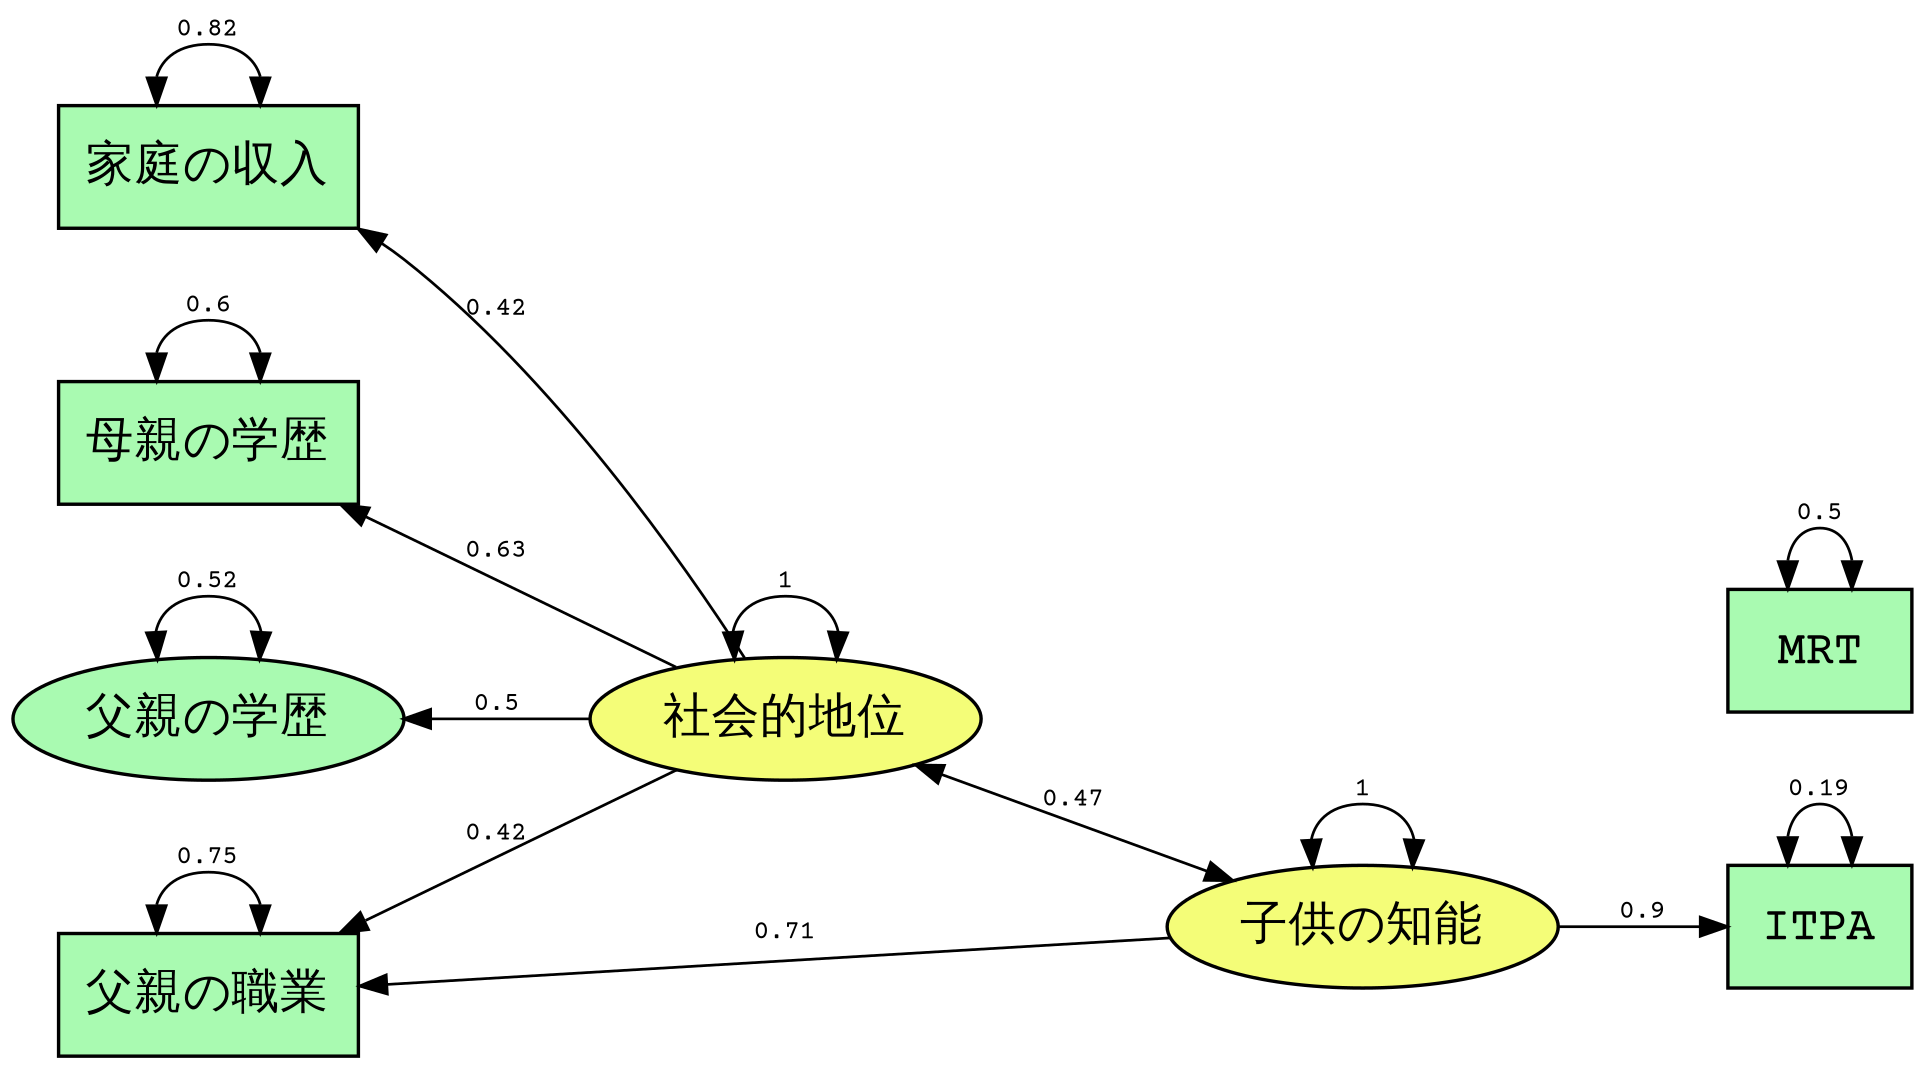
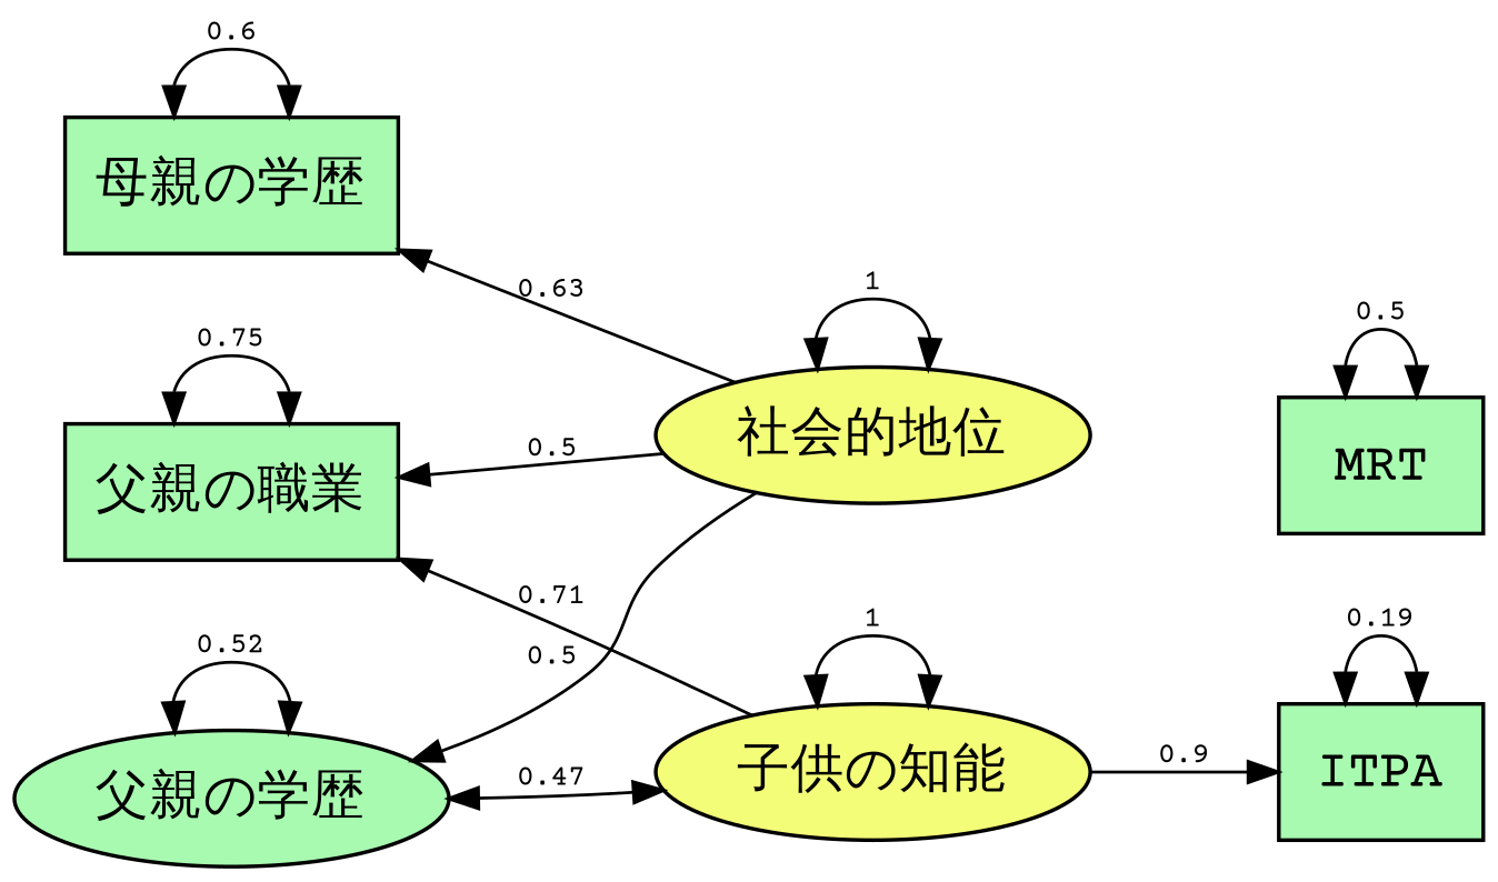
  digraph {
    fontname="Courier Prime"
    ordering=out
    rankdir=LR
    node [fillcolor="#a9fab1" fontname="Courier Prime" fontsize=14 shape=box style=filled]
    edge [arrowsize=0.8 dir=both fontname="Courier Prime" fontsize=8 penwidth=0.8]
    "母親の学歴"
    "父親の学歴" [shape=ellipse]
    "父親の職業"
-   "家庭の収入"
    MRT
    ITPA
    "社会的地位" [fillcolor="#f4fd78" shape=ellipse fontsize=""]
    "子供の知能" [fillcolor="#f4fd78" shape=ellipse fontsize=""]
    subgraph sub_1 {
      rank=min
      "母親の学歴"
      "父親の学歴"
      "父親の職業"
-     "家庭の収入"
    }
    subgraph sub_2 {
      rank=max
      MRT
      ITPA
    }
    "母親の学歴" -> "母親の学歴" [label=0.6]
    "父親の学歴" -> "父親の学歴" [label=0.52]
    "父親の職業" -> "父親の職業" [label=0.75]
-   "家庭の収入" -> "家庭の収入" [label=0.82]
    MRT -> MRT [label=0.5]
    ITPA -> ITPA [label=0.19]
    "社会的地位" -> "母親の学歴" [label=0.63 dir=""]
    "社会的地位" -> "父親の学歴" [label=0.5 dir=""]
-   "社会的地位" -> "父親の職業" [label=0.42 dir=""]
-   "社会的地位" -> "家庭の収入" [label=0.42 dir=""]
+   "社会的地位" -> "父親の職業" [label=0.5 dir=""]
    "社会的地位" -> "社会的地位" [label=1]
-   "社会的地位" -> "子供の知能" [label=0.47]
+   "父親の学歴" -> "子供の知能" [label=0.47]
    "子供の知能" -> "父親の職業" [label=0.71 dir=""]
    "子供の知能" -> ITPA [label=0.9 dir=""]
    "子供の知能" -> "子供の知能" [label=1]
  }
